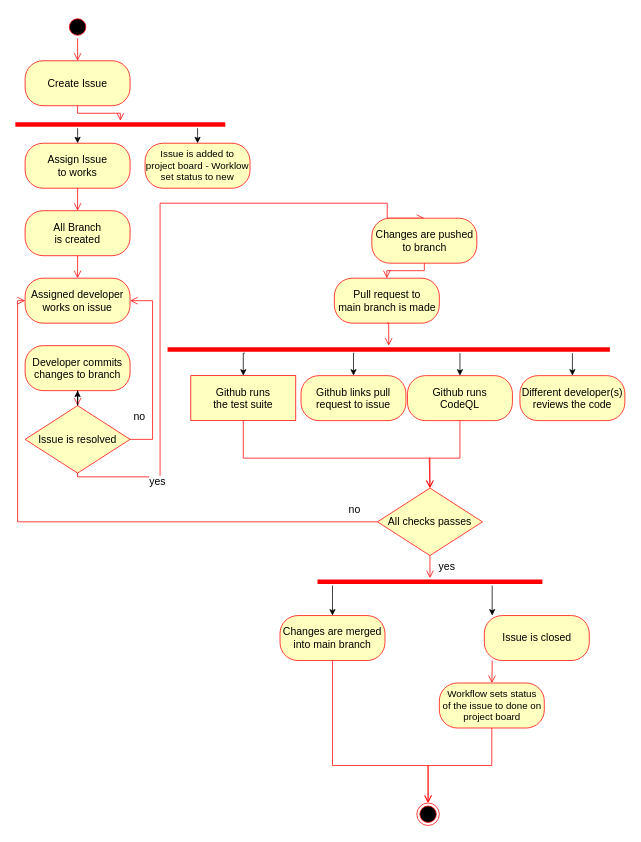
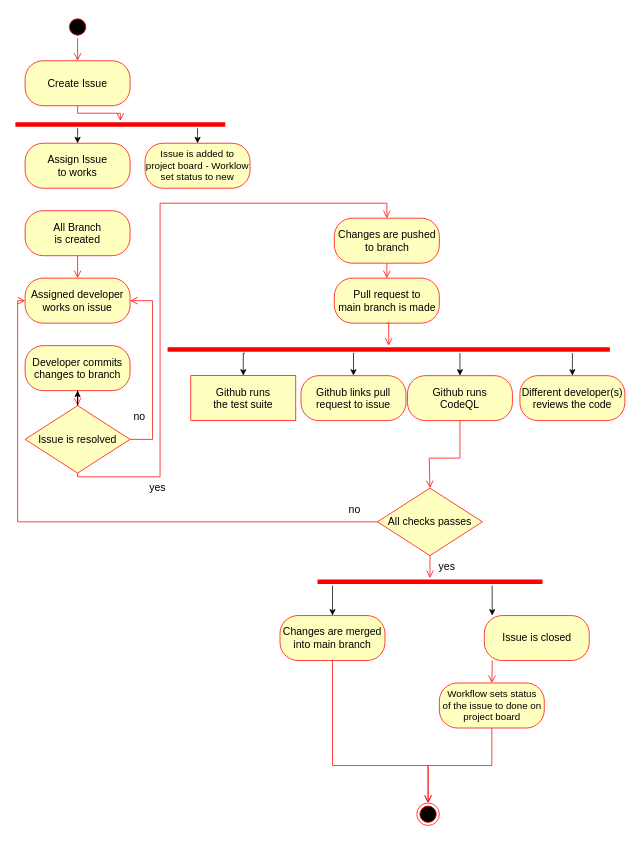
  <mxCell id="0" />
  <mxCell id="1" parent="0" />
  <mxCell id="2" value="" style="ellipse;html=1;shape=startState;fillColor=#000000;strokeColor=#ff0000;" parent="1" vertex="1"><mxGeometry x="88" width="30" height="30" as="geometry" y="20" /></mxCell>
  <mxCell id="3" value="" style="edgeStyle=orthogonalEdgeStyle;html=1;verticalAlign=bottom;endArrow=open;endSize=8;strokeColor=#ff0000;rounded=0;entryX=0.5;entryY=0;entryDx=0;entryDy=0;" parent="1" source="2" target="4" edge="1"><mxGeometry relative="1" as="geometry"><mxPoint x="103" y="110" as="targetPoint" /></mxGeometry></mxCell>
  <mxCell id="4" value="&lt;font style=&quot;font-size: 14px;&quot;&gt;Create Issue&lt;/font&gt;" style="rounded=1;whiteSpace=wrap;html=1;arcSize=40;fontColor=#000000;fillColor=#ffffc0;strokeColor=#ff0000;fontSize=15;" parent="1" vertex="1"><mxGeometry x="33" y="80" width="140" height="60" as="geometry" /></mxCell>
  <mxCell id="5" value="" style="edgeStyle=orthogonalEdgeStyle;html=1;verticalAlign=bottom;endArrow=open;endSize=8;strokeColor=#ff0000;rounded=0;entryX=0.5;entryY=0;entryDx=0;entryDy=0;entryPerimeter=0;" parent="1" source="4" target="38" edge="1"><mxGeometry relative="1" as="geometry"><mxPoint x="313" y="110" as="targetPoint" /></mxGeometry></mxCell>
  <mxCell id="6" value="&lt;font style=&quot;font-size: 14px;&quot;&gt;Assign Issue &lt;br&gt;to works&lt;/font&gt;" style="rounded=1;whiteSpace=wrap;html=1;arcSize=40;fontColor=#000000;fillColor=#ffffc0;strokeColor=#ff0000;" parent="1" vertex="1"><mxGeometry x="33" y="190" width="140" height="60" as="geometry" /></mxCell>
- <mxCell id="7" value="" style="edgeStyle=orthogonalEdgeStyle;html=1;verticalAlign=bottom;endArrow=open;endSize=8;strokeColor=#ff0000;rounded=0;entryX=0.5;entryY=0;entryDx=0;entryDy=0;" parent="1" source="6" target="8" edge="1"><mxGeometry relative="1" as="geometry"><mxPoint x="103" y="310" as="targetPoint" /><Array as="points" /></mxGeometry></mxCell>
  <mxCell id="8" value="&lt;font style=&quot;font-size: 14px;&quot;&gt;All Branch &lt;br&gt;is created&lt;/font&gt;" style="rounded=1;whiteSpace=wrap;html=1;arcSize=40;fontColor=#000000;fillColor=#ffffc0;strokeColor=#ff0000;" parent="1" vertex="1"><mxGeometry x="33" y="280" width="140" height="60" as="geometry" /></mxCell>
  <mxCell id="9" value="" style="edgeStyle=orthogonalEdgeStyle;html=1;verticalAlign=bottom;endArrow=open;endSize=8;strokeColor=#ff0000;rounded=0;entryX=0.5;entryY=0;entryDx=0;entryDy=0;" parent="1" source="8" target="11" edge="1"><mxGeometry relative="1" as="geometry"><mxPoint x="103" y="450" as="targetPoint" /></mxGeometry></mxCell>
  <mxCell id="10" value="" style="line;strokeWidth=1;fillColor=none;align=left;verticalAlign=middle;spacingTop=-1;spacingLeft=3;spacingRight=3;rotatable=0;labelPosition=right;points=[];portConstraint=eastwest;strokeColor=inherit;" parent="1" vertex="1"><mxGeometry x="39" y="610" width="40" as="geometry" /></mxCell>
  <mxCell id="11" value="&lt;span style=&quot;font-size: 14px;&quot;&gt;Assigned developer&lt;br&gt;works on issue&lt;br&gt;&lt;/span&gt;" style="rounded=1;whiteSpace=wrap;html=1;arcSize=40;fontColor=#000000;fillColor=#ffffc0;strokeColor=#ff0000;" parent="1" vertex="1"><mxGeometry x="33" y="370" width="140" height="60" as="geometry" /></mxCell>
  <mxCell id="12" value="&lt;span style=&quot;font-size: 14px;&quot;&gt;Developer commits&lt;br&gt;changes to branch&lt;br&gt;&lt;/span&gt;" style="rounded=1;whiteSpace=wrap;html=1;arcSize=40;fontColor=#000000;fillColor=#ffffc0;strokeColor=#ff0000;" parent="1" vertex="1"><mxGeometry x="33" y="460" width="140" height="60" as="geometry" /></mxCell>
  <mxCell id="13" value="" style="edgeStyle=orthogonalEdgeStyle;html=1;verticalAlign=bottom;endArrow=open;endSize=8;strokeColor=#ff0000;rounded=0;entryX=0.5;entryY=0;entryDx=0;entryDy=0;" parent="1" source="12" target="15" edge="1"><mxGeometry relative="1" as="geometry"><mxPoint x="103" y="545" as="targetPoint" /></mxGeometry></mxCell>
  <mxCell id="14" value="" style="edgeStyle=orthogonalEdgeStyle;rounded=0;orthogonalLoop=1;jettySize=auto;html=1;" parent="1" source="15" target="12" edge="1"><mxGeometry relative="1" as="geometry" /></mxCell>
  <mxCell id="15" value="&lt;font style=&quot;font-size: 14px;&quot;&gt;Issue is resolved&lt;/font&gt;" style="rhombus;whiteSpace=wrap;html=1;fontColor=#000000;fillColor=#ffffc0;strokeColor=#ff0000;" parent="1" vertex="1"><mxGeometry x="33" y="540" width="140" height="90" as="geometry" /></mxCell>
  <mxCell id="16" value="no" style="edgeStyle=orthogonalEdgeStyle;html=1;align=left;verticalAlign=bottom;endArrow=open;endSize=8;strokeColor=#ff0000;rounded=0;fontSize=14;exitX=1;exitY=0.5;exitDx=0;exitDy=0;" parent="1" source="15" edge="1"><mxGeometry x="-0.987" y="20" relative="1" as="geometry"><mxPoint x="173" y="400" as="targetPoint" /><mxPoint x="181" y="590" as="sourcePoint" /><Array as="points"><mxPoint x="203" y="585" /><mxPoint x="203" y="400" /></Array><mxPoint x="1" as="offset" /></mxGeometry></mxCell>
  <mxCell id="17" value="yes" style="edgeStyle=orthogonalEdgeStyle;html=1;align=left;verticalAlign=top;endArrow=open;endSize=8;strokeColor=#ff0000;rounded=0;fontSize=14;entryX=0.5;entryY=0;entryDx=0;entryDy=0;exitX=0.5;exitY=1;exitDx=0;exitDy=0;" parent="1" source="15" target="18" edge="1"><mxGeometry x="-0.714" y="16" relative="1" as="geometry"><mxPoint x="470" y="275" as="targetPoint" /><mxPoint x="264" y="100" as="sourcePoint" /><Array as="points"><mxPoint x="103" y="635" /><mxPoint x="213" y="635" /><mxPoint x="213" y="270" /><mxPoint x="516" y="270" /></Array><mxPoint y="-1" as="offset" /></mxGeometry></mxCell>
- <mxCell id="18" value="&lt;font style=&quot;font-size: 14px;&quot;&gt;Changes are pushed&lt;br&gt;to branch&lt;/font&gt;" style="rounded=1;whiteSpace=wrap;html=1;arcSize=40;fontColor=#000000;fillColor=#ffffc0;strokeColor=#ff0000;" parent="1" vertex="1"><mxGeometry x="495.5" y="290" width="140" height="60" as="geometry" /></mxCell>
+ <mxCell id="18" value="&lt;font style=&quot;font-size: 14px;&quot;&gt;Changes are pushed&lt;br&gt;to branch&lt;/font&gt;" style="rounded=1;whiteSpace=wrap;html=1;arcSize=40;fontColor=#000000;fillColor=#ffffc0;strokeColor=#ff0000;" parent="1" vertex="1"><mxGeometry x="445.5" y="290" width="140" height="60" as="geometry" /></mxCell>
  <mxCell id="19" value="" style="edgeStyle=orthogonalEdgeStyle;html=1;verticalAlign=bottom;endArrow=open;endSize=8;strokeColor=#ff0000;rounded=0;entryX=0.5;entryY=0;entryDx=0;entryDy=0;" parent="1" source="18" target="27" edge="1"><mxGeometry relative="1" as="geometry"><mxPoint x="433" y="390" as="targetPoint" /><Array as="points" /></mxGeometry></mxCell>
  <mxCell id="20" value="" style="edgeStyle=orthogonalEdgeStyle;rounded=0;orthogonalLoop=1;jettySize=auto;html=1;entryX=0.5;entryY=0;entryDx=0;entryDy=0;" parent="1" target="29" edge="1"><mxGeometry relative="1" as="geometry"><mxPoint x="472" y="470" as="sourcePoint" /><mxPoint x="493" y="490" as="targetPoint" /><Array as="points"><mxPoint x="471" y="470" /></Array></mxGeometry></mxCell>
  <mxCell id="21" value="" style="shape=line;html=1;strokeWidth=6;strokeColor=#ff0000;" parent="1" vertex="1"><mxGeometry x="223" y="460" width="590" height="10" as="geometry" /></mxCell>
  <mxCell id="22" value="" style="edgeStyle=orthogonalEdgeStyle;rounded=0;orthogonalLoop=1;jettySize=auto;html=1;entryX=0.5;entryY=0;entryDx=0;entryDy=0;" parent="1" target="25" edge="1"><mxGeometry relative="1" as="geometry"><mxPoint x="326" y="470" as="sourcePoint" /><mxPoint x="303" y="550" as="targetPoint" /><Array as="points" /></mxGeometry></mxCell>
  <mxCell id="23" value="" style="edgeStyle=orthogonalEdgeStyle;rounded=0;orthogonalLoop=1;jettySize=auto;html=1;entryX=0.5;entryY=0;entryDx=0;entryDy=0;" parent="1" target="30" edge="1"><mxGeometry relative="1" as="geometry"><mxPoint x="613" y="470" as="sourcePoint" /><mxPoint x="632.41" y="550" as="targetPoint" /><Array as="points"><mxPoint x="613" y="470" /></Array></mxGeometry></mxCell>
  <mxCell id="24" value="" style="edgeStyle=orthogonalEdgeStyle;rounded=0;orthogonalLoop=1;jettySize=auto;html=1;entryX=0.5;entryY=0;entryDx=0;entryDy=0;" parent="1" target="32" edge="1"><mxGeometry relative="1" as="geometry"><mxPoint x="763" y="470" as="sourcePoint" /><mxPoint x="783" y="550" as="targetPoint" /><Array as="points" /></mxGeometry></mxCell>
  <mxCell id="25" value="&lt;font style=&quot;font-size: 14px;&quot;&gt;Github runs &lt;br&gt;the test suite&lt;/font&gt;" style="whiteSpace=wrap;html=1;arcSize=40;fontColor=#000000;fillColor=#ffffc0;strokeColor=#ff0000;rounded=0;" parent="1" vertex="1"><mxGeometry x="254" y="500" width="140" height="60" as="geometry" /></mxCell>
- <mxCell id="26" value="" style="edgeStyle=orthogonalEdgeStyle;html=1;verticalAlign=bottom;endArrow=open;endSize=8;strokeColor=#ff0000;rounded=0;entryX=0.5;entryY=0;entryDx=0;entryDy=0;exitX=0.5;exitY=1;exitDx=0;exitDy=0;" parent="1" source="25" target="33" edge="1"><mxGeometry relative="1" as="geometry"><mxPoint x="303" y="720" as="targetPoint" /><Array as="points"><mxPoint x="324" y="610" /><mxPoint x="573" y="610" /></Array></mxGeometry></mxCell>
  <mxCell id="27" value="&lt;font style=&quot;font-size: 14px;&quot;&gt;Pull request to &lt;br style=&quot;&quot;&gt;main branch is made&lt;/font&gt;" style="rounded=1;whiteSpace=wrap;html=1;arcSize=40;fontColor=#000000;fillColor=#ffffc0;strokeColor=#ff0000;" parent="1" vertex="1"><mxGeometry x="445.5" y="370" width="140" height="60" as="geometry" /></mxCell>
  <mxCell id="28" value="" style="edgeStyle=orthogonalEdgeStyle;html=1;verticalAlign=bottom;endArrow=open;endSize=8;strokeColor=#ff0000;rounded=0;exitX=0.5;exitY=1;exitDx=0;exitDy=0;" parent="1" source="27" target="21" edge="1"><mxGeometry relative="1" as="geometry"><mxPoint x="533" y="450" as="targetPoint" /><Array as="points"><mxPoint x="518" y="430" /></Array></mxGeometry></mxCell>
  <mxCell id="29" value="&lt;font style=&quot;font-size: 14px;&quot;&gt;Github links pull request to issue&lt;/font&gt;" style="rounded=1;whiteSpace=wrap;html=1;arcSize=40;fontColor=#000000;fillColor=#ffffc0;strokeColor=#ff0000;" parent="1" vertex="1"><mxGeometry x="401" y="500" width="140" height="60" as="geometry" /></mxCell>
  <mxCell id="30" value="&lt;font style=&quot;font-size: 14px;&quot;&gt;Github runs &lt;br&gt;CodeQL&lt;br&gt;&lt;/font&gt;" style="rounded=1;whiteSpace=wrap;html=1;arcSize=40;fontColor=#000000;fillColor=#ffffc0;strokeColor=#ff0000;" parent="1" vertex="1"><mxGeometry x="543" y="500" width="140" height="60" as="geometry" /></mxCell>
  <mxCell id="31" value="" style="edgeStyle=orthogonalEdgeStyle;html=1;verticalAlign=bottom;endArrow=open;endSize=8;strokeColor=#ff0000;rounded=0;entryX=0.5;entryY=0;entryDx=0;entryDy=0;exitX=0.5;exitY=1;exitDx=0;exitDy=0;" parent="1" source="30" target="33" edge="1"><mxGeometry relative="1" as="geometry"><mxPoint x="633" y="780" as="targetPoint" /><Array as="points"><mxPoint x="613" y="610" /><mxPoint x="572" y="610" /></Array></mxGeometry></mxCell>
  <mxCell id="32" value="&lt;span style=&quot;font-size: 14px;&quot;&gt;Different developer(s) reviews the code&lt;/span&gt;" style="rounded=1;whiteSpace=wrap;html=1;arcSize=40;fontColor=#000000;fillColor=#ffffc0;strokeColor=#ff0000;" parent="1" vertex="1"><mxGeometry x="693" y="500" width="140" height="60" as="geometry" /></mxCell>
  <mxCell id="33" value="&lt;font style=&quot;font-size: 14px;&quot;&gt;All checks passes&lt;/font&gt;" style="rhombus;whiteSpace=wrap;html=1;fontColor=#000000;fillColor=#ffffc0;strokeColor=#ff0000;" parent="1" vertex="1"><mxGeometry x="503" y="650" width="140" height="90" as="geometry" /></mxCell>
  <mxCell id="34" value="no" style="edgeStyle=orthogonalEdgeStyle;html=1;align=left;verticalAlign=bottom;endArrow=open;endSize=8;strokeColor=#ff0000;rounded=0;exitX=0;exitY=0.5;exitDx=0;exitDy=0;entryX=0;entryY=0.5;entryDx=0;entryDy=0;fontSize=14;" parent="1" source="33" target="11" edge="1"><mxGeometry x="-0.898" y="-5" relative="1" as="geometry"><mxPoint x="753" y="400" as="targetPoint" /><Array as="points"><mxPoint x="23" y="695" /><mxPoint x="23" y="400" /></Array><mxPoint as="offset" /></mxGeometry></mxCell>
  <mxCell id="35" value="yes" style="edgeStyle=orthogonalEdgeStyle;html=1;align=left;verticalAlign=top;endArrow=open;endSize=8;strokeColor=#ff0000;rounded=0;exitX=0.5;exitY=1;exitDx=0;exitDy=0;fontSize=14;" parent="1" source="33" target="45" edge="1"><mxGeometry x="-1" y="10" relative="1" as="geometry"><mxPoint x="573" y="790" as="targetPoint" /><Array as="points" /><mxPoint as="offset" /></mxGeometry></mxCell>
  <mxCell id="36" value="" style="edgeStyle=orthogonalEdgeStyle;rounded=0;orthogonalLoop=1;jettySize=auto;html=1;" parent="1" source="38" edge="1"><mxGeometry relative="1" as="geometry"><mxPoint x="103" y="190" as="targetPoint" /><Array as="points"><mxPoint x="103" y="180" /><mxPoint x="103" y="180" /></Array></mxGeometry></mxCell>
  <mxCell id="37" value="" style="edgeStyle=orthogonalEdgeStyle;rounded=0;orthogonalLoop=1;jettySize=auto;html=1;" parent="1" source="38" target="39" edge="1"><mxGeometry relative="1" as="geometry"><Array as="points"><mxPoint x="263" y="180" /><mxPoint x="263" y="180" /></Array></mxGeometry></mxCell>
  <mxCell id="38" value="" style="shape=line;html=1;strokeWidth=6;strokeColor=#ff0000;" parent="1" vertex="1"><mxGeometry x="20" y="160" width="280" height="10" as="geometry" /></mxCell>
  <mxCell id="39" value="&lt;font style=&quot;font-size: 13px;&quot;&gt;Issue is added to project board - Worklow set status to new&lt;/font&gt;" style="rounded=1;whiteSpace=wrap;html=1;arcSize=40;fontColor=#000000;fillColor=#ffffc0;strokeColor=#ff0000;" parent="1" vertex="1"><mxGeometry x="193" y="190" width="140" height="60" as="geometry" /></mxCell>
  <mxCell id="40" value="&lt;font style=&quot;font-size: 14px;&quot;&gt;Changes are merged into main branch&lt;/font&gt;" style="rounded=1;whiteSpace=wrap;html=1;arcSize=40;fontColor=#000000;fillColor=#ffffc0;strokeColor=#ff0000;" parent="1" vertex="1"><mxGeometry x="373" y="820" width="140" height="60" as="geometry" /></mxCell>
  <mxCell id="41" value="" style="edgeStyle=orthogonalEdgeStyle;html=1;verticalAlign=bottom;endArrow=open;endSize=8;strokeColor=#ff0000;rounded=0;exitX=0.5;exitY=1;exitDx=0;exitDy=0;entryX=0.5;entryY=0;entryDx=0;entryDy=0;" parent="1" source="40" target="42" edge="1"><mxGeometry relative="1" as="geometry"><mxPoint x="493" y="900" as="targetPoint" /><Array as="points"><mxPoint x="443" y="1020" /><mxPoint x="570" y="1020" /><mxPoint x="570" y="1070" /></Array></mxGeometry></mxCell>
  <mxCell id="42" value="" style="ellipse;html=1;shape=endState;fillColor=#000000;strokeColor=#ff0000;" parent="1" vertex="1"><mxGeometry x="555.5" y="1070" width="30" height="30" as="geometry" /></mxCell>
  <mxCell id="43" value="" style="edgeStyle=orthogonalEdgeStyle;rounded=0;orthogonalLoop=1;jettySize=auto;html=1;entryX=0.5;entryY=0;entryDx=0;entryDy=0;" parent="1" source="45" target="40" edge="1"><mxGeometry relative="1" as="geometry"><mxPoint x="493" y="840" as="targetPoint" /><Array as="points"><mxPoint x="443" y="790" /><mxPoint x="443" y="790" /></Array></mxGeometry></mxCell>
  <mxCell id="44" value="" style="edgeStyle=orthogonalEdgeStyle;rounded=0;orthogonalLoop=1;jettySize=auto;html=1;" parent="1" source="45" target="46" edge="1"><mxGeometry relative="1" as="geometry"><Array as="points"><mxPoint x="656" y="790" /><mxPoint x="656" y="790" /></Array></mxGeometry></mxCell>
  <mxCell id="45" value="" style="shape=line;html=1;strokeWidth=6;strokeColor=#ff0000;" parent="1" vertex="1"><mxGeometry x="423" y="770" width="300" height="10" as="geometry" /></mxCell>
  <mxCell id="46" value="&lt;font style=&quot;font-size: 14px;&quot;&gt;Issue is closed&lt;/font&gt;" style="rounded=1;whiteSpace=wrap;html=1;arcSize=40;fontColor=#000000;fillColor=#ffffc0;strokeColor=#ff0000;" parent="1" vertex="1"><mxGeometry x="645.5" y="820" width="140" height="60" as="geometry" /></mxCell>
  <mxCell id="47" value="" style="edgeStyle=orthogonalEdgeStyle;html=1;verticalAlign=bottom;endArrow=open;endSize=8;strokeColor=#ff0000;rounded=0;entryX=0.5;entryY=0;entryDx=0;entryDy=0;" parent="1" source="46" target="48" edge="1"><mxGeometry relative="1" as="geometry"><mxPoint x="645.5" y="920" as="targetPoint" /><Array as="points"><mxPoint x="656" y="890" /><mxPoint x="656" y="890" /></Array></mxGeometry></mxCell>
  <mxCell id="48" value="&lt;font style=&quot;font-size: 13px;&quot;&gt;Workflow sets status&lt;br&gt;of the issue to done on project board&lt;/font&gt;" style="rounded=1;whiteSpace=wrap;html=1;arcSize=40;fontColor=#000000;fillColor=#ffffc0;strokeColor=#ff0000;" parent="1" vertex="1"><mxGeometry x="585.5" y="910" width="140" height="60" as="geometry" /></mxCell>
  <mxCell id="49" value="" style="edgeStyle=orthogonalEdgeStyle;html=1;verticalAlign=bottom;endArrow=open;endSize=8;strokeColor=#ff0000;rounded=0;entryX=0.5;entryY=0;entryDx=0;entryDy=0;exitX=0.5;exitY=1;exitDx=0;exitDy=0;" parent="1" source="48" target="42" edge="1"><mxGeometry relative="1" as="geometry"><mxPoint x="655.08" y="1040" as="targetPoint" /><mxPoint x="655.08" y="1010" as="sourcePoint" /><Array as="points"><mxPoint x="656" y="1020" /><mxPoint x="571" y="1020" /></Array></mxGeometry></mxCell>
